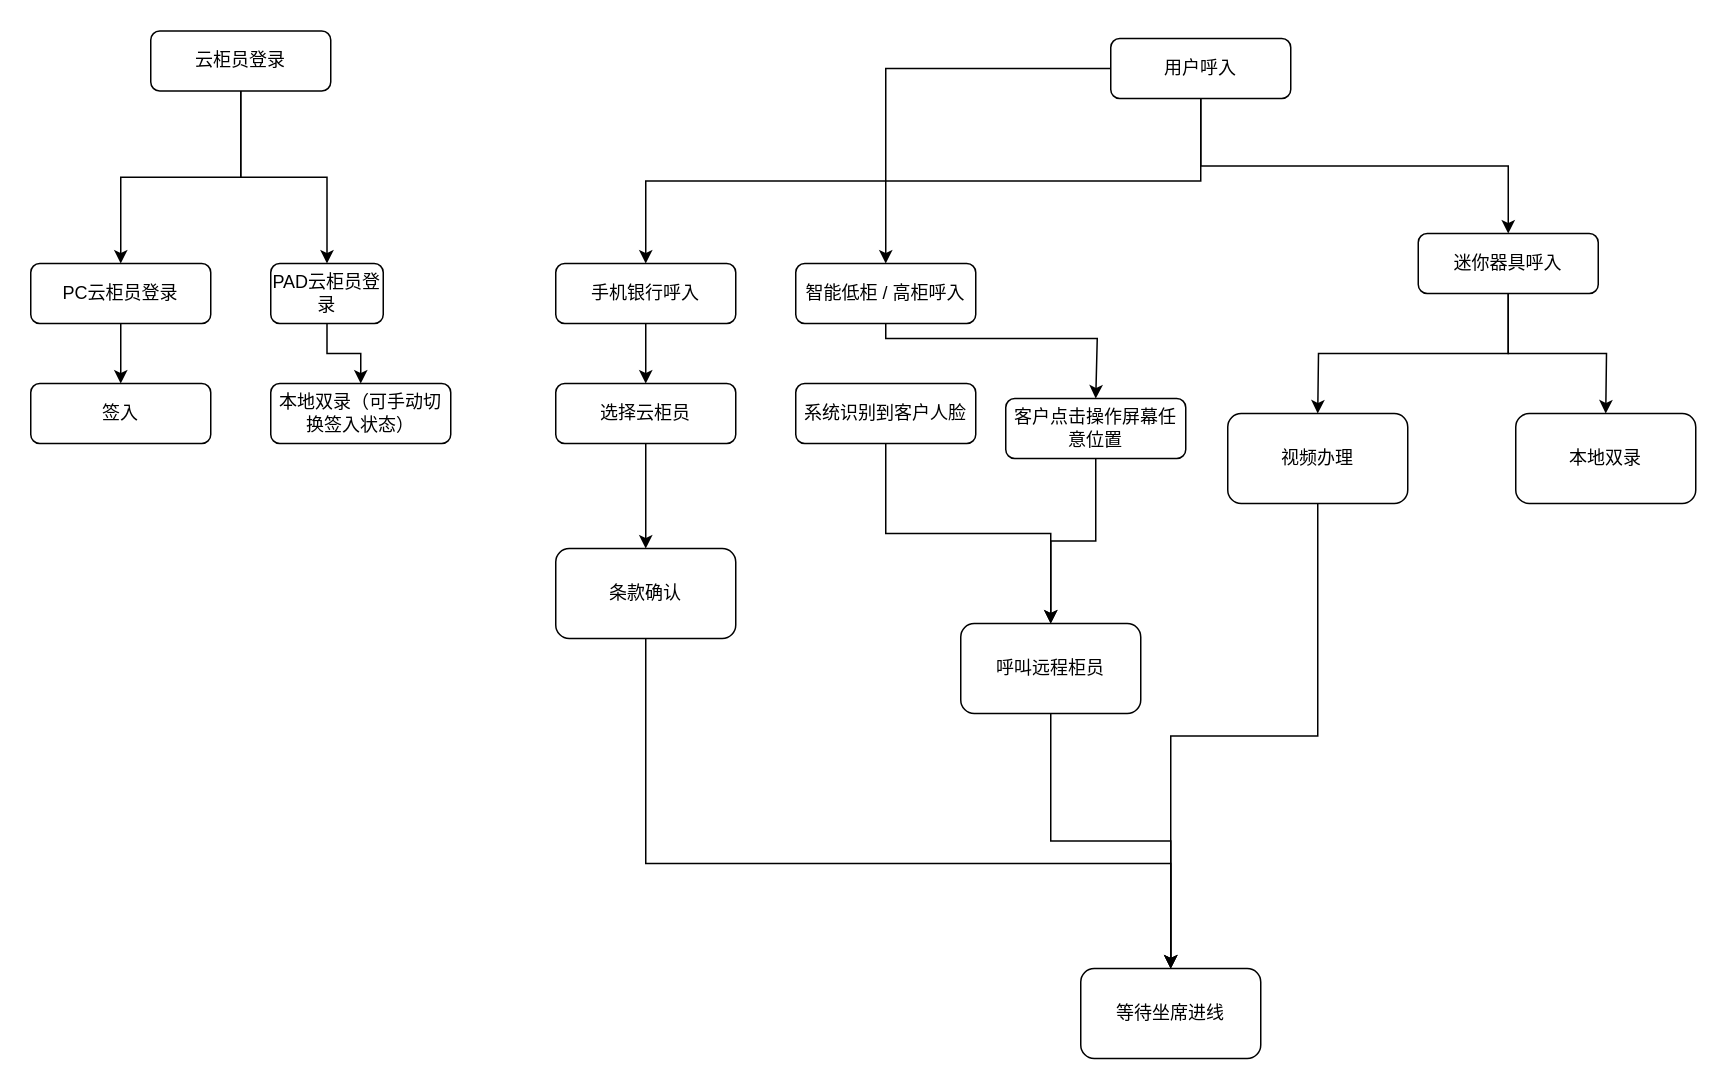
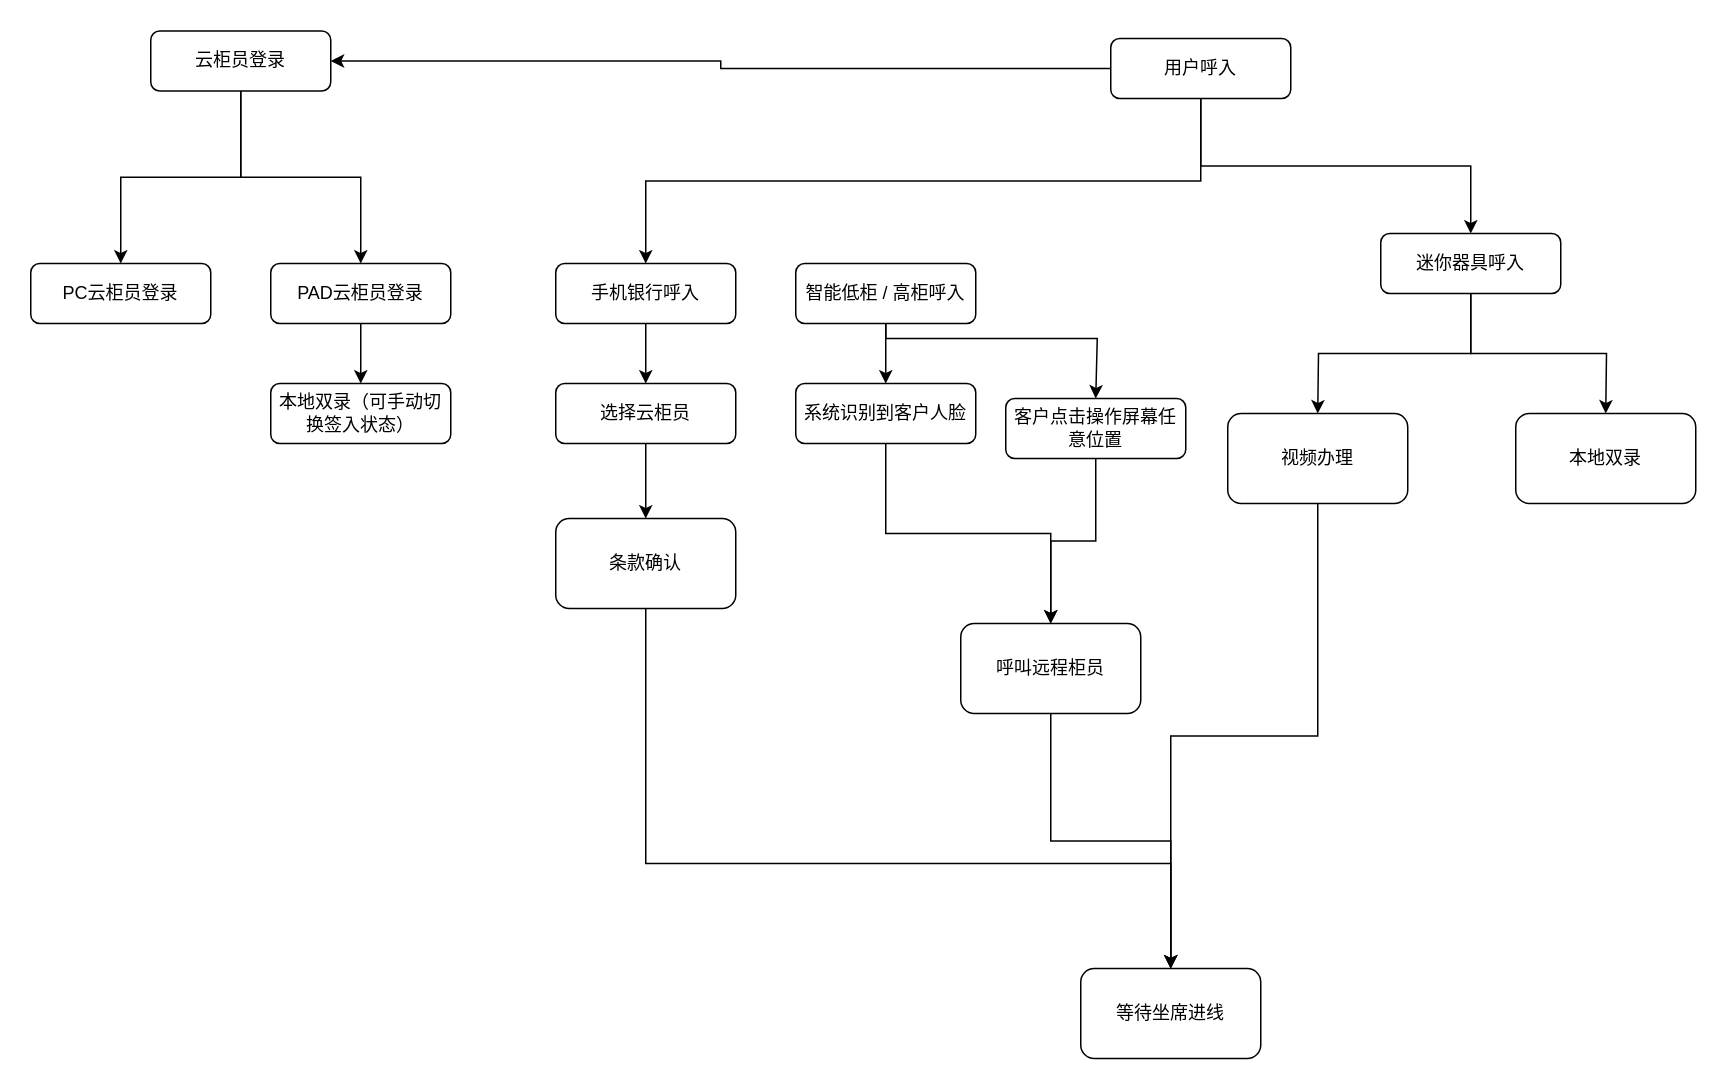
  <mxCell id="0" />
  <mxCell id="1" parent="0" />
  <mxCell id="2" style="edgeStyle=orthogonalEdgeStyle;rounded=0;orthogonalLoop=1;jettySize=auto;html=1;exitX=0.5;exitY=1;exitDx=0;exitDy=0;entryX=0.5;entryY=0;entryDx=0;entryDy=0;" edge="1" parent="1" source="4" target="6"><mxGeometry relative="1" as="geometry" /></mxCell>
  <mxCell id="3" style="edgeStyle=orthogonalEdgeStyle;rounded=0;orthogonalLoop=1;jettySize=auto;html=1;entryX=0.5;entryY=0;entryDx=0;entryDy=0;" edge="1" parent="1" source="4" target="8"><mxGeometry relative="1" as="geometry" /></mxCell>
  <mxCell id="4" value="云柜员登录" style="rounded=1;whiteSpace=wrap;html=1;fontSize=12;glass=0;strokeWidth=1;shadow=0;" parent="1" vertex="1"><mxGeometry x="100" y="20" width="120" height="40" as="geometry" /></mxCell>
- <mxCell id="5" style="edgeStyle=orthogonalEdgeStyle;rounded=0;orthogonalLoop=1;jettySize=auto;html=1;exitX=0.5;exitY=1;exitDx=0;exitDy=0;entryX=0.5;entryY=0;entryDx=0;entryDy=0;" edge="1" parent="1" source="6" target="9"><mxGeometry relative="1" as="geometry" /></mxCell>
  <mxCell id="6" value="PC云柜员登录" style="rounded=1;whiteSpace=wrap;html=1;fontSize=12;glass=0;strokeWidth=1;shadow=0;" vertex="1" parent="1"><mxGeometry x="20" y="175" width="120" height="40" as="geometry" /></mxCell>
  <mxCell id="7" style="edgeStyle=orthogonalEdgeStyle;rounded=0;orthogonalLoop=1;jettySize=auto;html=1;exitX=0.5;exitY=1;exitDx=0;exitDy=0;entryX=0.5;entryY=0;entryDx=0;entryDy=0;" edge="1" parent="1" source="8" target="10"><mxGeometry relative="1" as="geometry" /></mxCell>
- <mxCell id="8" value="PAD云柜员登录" style="rounded=1;whiteSpace=wrap;html=1;fontSize=12;glass=0;strokeWidth=1;shadow=0;" vertex="1" parent="1"><mxGeometry x="180" y="175" width="75" height="40" as="geometry" /></mxCell>
- <mxCell id="9" value="签入" style="rounded=1;whiteSpace=wrap;html=1;fontSize=12;glass=0;strokeWidth=1;shadow=0;" vertex="1" parent="1"><mxGeometry x="20" y="255" width="120" height="40" as="geometry" /></mxCell>
+ <mxCell id="8" value="PAD云柜员登录" style="rounded=1;whiteSpace=wrap;html=1;fontSize=12;glass=0;strokeWidth=1;shadow=0;" vertex="1" parent="1"><mxGeometry x="180" y="175" width="120" height="40" as="geometry" /></mxCell>
  <mxCell id="10" value="本地双录（可手动切换签入状态）" style="rounded=1;whiteSpace=wrap;html=1;fontSize=12;glass=0;strokeWidth=1;shadow=0;" vertex="1" parent="1"><mxGeometry x="180" y="255" width="120" height="40" as="geometry" /></mxCell>
  <mxCell id="11" style="edgeStyle=orthogonalEdgeStyle;rounded=0;orthogonalLoop=1;jettySize=auto;html=1;exitX=0.5;exitY=1;exitDx=0;exitDy=0;entryX=0.5;entryY=0;entryDx=0;entryDy=0;" edge="1" parent="1" source="14" target="16"><mxGeometry relative="1" as="geometry" /></mxCell>
- <mxCell id="12" style="edgeStyle=orthogonalEdgeStyle;rounded=0;orthogonalLoop=1;jettySize=auto;html=1;entryX=0.5;entryY=0;entryDx=0;entryDy=0;" edge="1" parent="1" source="14" target="19"><mxGeometry relative="1" as="geometry" /></mxCell>
+ <mxCell id="12" style="edgeStyle=orthogonalEdgeStyle;rounded=0;orthogonalLoop=1;jettySize=auto;html=1;" edge="1" parent="1" source="14" target="4"><mxGeometry relative="1" as="geometry" /></mxCell>
  <mxCell id="13" style="edgeStyle=orthogonalEdgeStyle;rounded=0;orthogonalLoop=1;jettySize=auto;html=1;exitX=0.5;exitY=1;exitDx=0;exitDy=0;entryX=0.5;entryY=0;entryDx=0;entryDy=0;" edge="1" parent="1" source="14" target="33"><mxGeometry relative="1" as="geometry" /></mxCell>
  <mxCell id="14" value="用户呼入" style="rounded=1;whiteSpace=wrap;html=1;fontSize=12;glass=0;strokeWidth=1;shadow=0;" vertex="1" parent="1"><mxGeometry x="740" y="25" width="120" height="40" as="geometry" /></mxCell>
  <mxCell id="15" style="edgeStyle=orthogonalEdgeStyle;rounded=0;orthogonalLoop=1;jettySize=auto;html=1;exitX=0.5;exitY=1;exitDx=0;exitDy=0;entryX=0.5;entryY=0;entryDx=0;entryDy=0;" edge="1" parent="1" source="16" target="21"><mxGeometry relative="1" as="geometry" /></mxCell>
  <mxCell id="16" value="手机银行呼入" style="rounded=1;whiteSpace=wrap;html=1;fontSize=12;glass=0;strokeWidth=1;shadow=0;" vertex="1" parent="1"><mxGeometry x="370" y="175" width="120" height="40" as="geometry" /></mxCell>
+ <mxCell id="17" style="edgeStyle=orthogonalEdgeStyle;rounded=0;orthogonalLoop=1;jettySize=auto;html=1;exitX=0.5;exitY=1;exitDx=0;exitDy=0;entryX=0.5;entryY=0;entryDx=0;entryDy=0;" edge="1" parent="1" source="19" target="23"><mxGeometry relative="1" as="geometry" /></mxCell>
  <mxCell id="18" style="edgeStyle=orthogonalEdgeStyle;rounded=0;orthogonalLoop=1;jettySize=auto;html=1;exitX=0.5;exitY=1;exitDx=0;exitDy=0;" edge="1" parent="1" source="19"><mxGeometry relative="1" as="geometry"><mxPoint x="730" y="265" as="targetPoint" /><Array as="points"><mxPoint x="590" y="225" /><mxPoint x="731" y="225" /></Array></mxGeometry></mxCell>
  <mxCell id="19" value="智能低柜 / 高柜呼入" style="rounded=1;whiteSpace=wrap;html=1;fontSize=12;glass=0;strokeWidth=1;shadow=0;" vertex="1" parent="1"><mxGeometry x="530" y="175" width="120" height="40" as="geometry" /></mxCell>
  <mxCell id="20" value="" style="edgeStyle=orthogonalEdgeStyle;rounded=0;orthogonalLoop=1;jettySize=auto;html=1;" edge="1" parent="1" source="21" target="25"><mxGeometry relative="1" as="geometry" /></mxCell>
  <mxCell id="21" value="选择云柜员" style="rounded=1;whiteSpace=wrap;html=1;fontSize=12;glass=0;strokeWidth=1;shadow=0;" vertex="1" parent="1"><mxGeometry x="370" y="255" width="120" height="40" as="geometry" /></mxCell>
  <mxCell id="22" value="" style="edgeStyle=orthogonalEdgeStyle;rounded=0;orthogonalLoop=1;jettySize=auto;html=1;" edge="1" parent="1" source="23" target="28"><mxGeometry relative="1" as="geometry" /></mxCell>
  <mxCell id="23" value="系统识别到客户人脸" style="rounded=1;whiteSpace=wrap;html=1;fontSize=12;glass=0;strokeWidth=1;shadow=0;" vertex="1" parent="1"><mxGeometry x="530" y="255" width="120" height="40" as="geometry" /></mxCell>
  <mxCell id="24" value="" style="edgeStyle=orthogonalEdgeStyle;rounded=0;orthogonalLoop=1;jettySize=auto;html=1;" edge="1" parent="1" source="25" target="26"><mxGeometry relative="1" as="geometry"><Array as="points"><mxPoint x="430" y="575" /><mxPoint x="780" y="575" /></Array></mxGeometry></mxCell>
- <mxCell id="25" value="条款确认" style="whiteSpace=wrap;html=1;rounded=1;glass=0;strokeWidth=1;shadow=0;" vertex="1" parent="1"><mxGeometry x="370" y="365" width="120" height="60" as="geometry" /></mxCell>
+ <mxCell id="25" value="条款确认" style="whiteSpace=wrap;html=1;rounded=1;glass=0;strokeWidth=1;shadow=0;" vertex="1" parent="1"><mxGeometry x="370" y="345" width="120" height="60" as="geometry" /></mxCell>
  <mxCell id="26" value="等待坐席进线" style="whiteSpace=wrap;html=1;rounded=1;glass=0;strokeWidth=1;shadow=0;" vertex="1" parent="1"><mxGeometry x="720" y="645" width="120" height="60" as="geometry" /></mxCell>
  <mxCell id="27" style="edgeStyle=orthogonalEdgeStyle;rounded=0;orthogonalLoop=1;jettySize=auto;html=1;entryX=0.5;entryY=0;entryDx=0;entryDy=0;" edge="1" parent="1" source="28" target="26"><mxGeometry relative="1" as="geometry" /></mxCell>
  <mxCell id="28" value="呼叫远程柜员" style="whiteSpace=wrap;html=1;rounded=1;glass=0;strokeWidth=1;shadow=0;" vertex="1" parent="1"><mxGeometry x="640" y="415" width="120" height="60" as="geometry" /></mxCell>
  <mxCell id="29" style="edgeStyle=orthogonalEdgeStyle;rounded=0;orthogonalLoop=1;jettySize=auto;html=1;exitX=0.5;exitY=1;exitDx=0;exitDy=0;entryX=0.5;entryY=0;entryDx=0;entryDy=0;" edge="1" parent="1" source="30" target="28"><mxGeometry relative="1" as="geometry" /></mxCell>
  <mxCell id="30" value="客户点击操作屏幕任意位置" style="rounded=1;whiteSpace=wrap;html=1;fontSize=12;glass=0;strokeWidth=1;shadow=0;" vertex="1" parent="1"><mxGeometry x="670" y="265" width="120" height="40" as="geometry" /></mxCell>
  <mxCell id="31" style="edgeStyle=orthogonalEdgeStyle;rounded=0;orthogonalLoop=1;jettySize=auto;html=1;exitX=0.5;exitY=1;exitDx=0;exitDy=0;" edge="1" parent="1" source="33"><mxGeometry relative="1" as="geometry"><mxPoint x="878" y="275" as="targetPoint" /></mxGeometry></mxCell>
  <mxCell id="32" style="edgeStyle=orthogonalEdgeStyle;rounded=0;orthogonalLoop=1;jettySize=auto;html=1;exitX=0.5;exitY=1;exitDx=0;exitDy=0;" edge="1" parent="1" source="33"><mxGeometry relative="1" as="geometry"><mxPoint x="1070" y="275" as="targetPoint" /></mxGeometry></mxCell>
- <mxCell id="33" value="迷你器具呼入" style="rounded=1;whiteSpace=wrap;html=1;fontSize=12;glass=0;strokeWidth=1;shadow=0;" vertex="1" parent="1"><mxGeometry x="945" y="155" width="120" height="40" as="geometry" /></mxCell>
+ <mxCell id="33" value="迷你器具呼入" style="rounded=1;whiteSpace=wrap;html=1;fontSize=12;glass=0;strokeWidth=1;shadow=0;" vertex="1" parent="1"><mxGeometry x="920" y="155" width="120" height="40" as="geometry" /></mxCell>
  <mxCell id="34" style="edgeStyle=orthogonalEdgeStyle;rounded=0;orthogonalLoop=1;jettySize=auto;html=1;exitX=0.5;exitY=1;exitDx=0;exitDy=0;" edge="1" parent="1" source="35" target="26"><mxGeometry relative="1" as="geometry" /></mxCell>
  <mxCell id="35" value="视频办理" style="whiteSpace=wrap;html=1;rounded=1;glass=0;strokeWidth=1;shadow=0;" vertex="1" parent="1"><mxGeometry x="818" y="275" width="120" height="60" as="geometry" /></mxCell>
  <mxCell id="36" value="本地双录" style="whiteSpace=wrap;html=1;rounded=1;glass=0;strokeWidth=1;shadow=0;" vertex="1" parent="1"><mxGeometry x="1010" y="275" width="120" height="60" as="geometry" /></mxCell>
